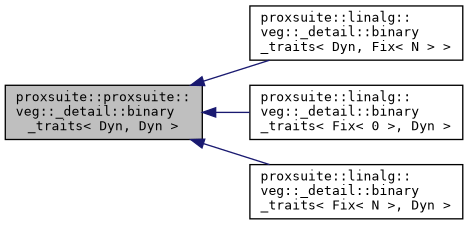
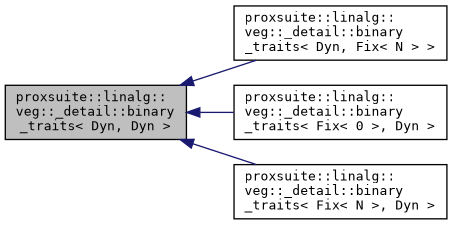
  digraph {
    rankdir=LR
    fontname="DejaVu Sans Mono"
    node [color=black fontname="DejaVu Sans Mono" fontsize=10 shape=record]
    edge [color=midnightblue dir=back fontname="DejaVu Sans Mono" fontsize=10 labelfontname=Helvetica labelfontsize=10 style=solid]
-   n1 [fillcolor=grey75 fontcolor=black height=0.2 label="proxsuite::proxsuite::\lveg::_detail::binary\l_traits\< Dyn, Dyn \>" style=filled width=0.4]
+   n1 [fillcolor=grey75 fontcolor=black height=0.2 label="proxsuite::linalg::\lveg::_detail::binary\l_traits\< Dyn, Dyn \>" style=filled width=0.4]
    n2 [height=0.2 label="proxsuite::linalg::\lveg::_detail::binary\l_traits\< Dyn, Fix\< N \> \>" width=0.4]
    n3 [height=0.2 label="proxsuite::linalg::\lveg::_detail::binary\l_traits\< Fix\< 0 \>, Dyn \>" width=0.4]
    n4 [height=0.2 label="proxsuite::linalg::\lveg::_detail::binary\l_traits\< Fix\< N \>, Dyn \>" width=0.4]
    n1 -> n2
    n1 -> n3
    n1 -> n4
  }
